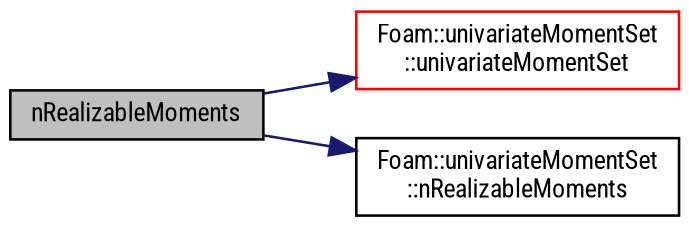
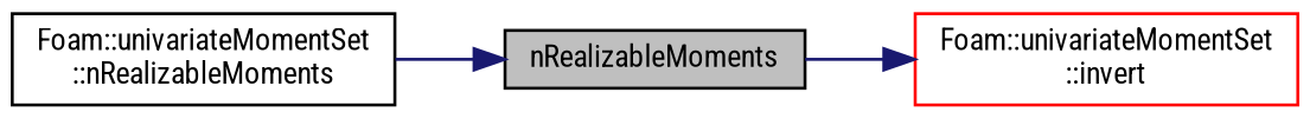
  digraph {
    fontname="Roboto Condensed"
    rankdir=LR
    node [color=black fontname="Roboto Condensed" fontsize=10 shape=record]
    edge [color=midnightblue fontname="Roboto Condensed" fontsize=10 labelfontname=Helvetica labelfontsize=10 style=solid]
    n1 [fillcolor=grey75 fontcolor=black height=0.2 label=nRealizableMoments style=filled width=0.4]
-   n2 [color=red height=0.2 label="Foam::univariateMomentSet\l::univariateMomentSet" width=0.4]
+   n2 [color=red height=0.2 label="Foam::univariateMomentSet\l::invert" width=0.4]
    n3 [height=0.2 label="Foam::univariateMomentSet\l::nRealizableMoments" width=0.4]
    n1 -> n2
-   n1 -> n3
+   n3 -> n1
  }
